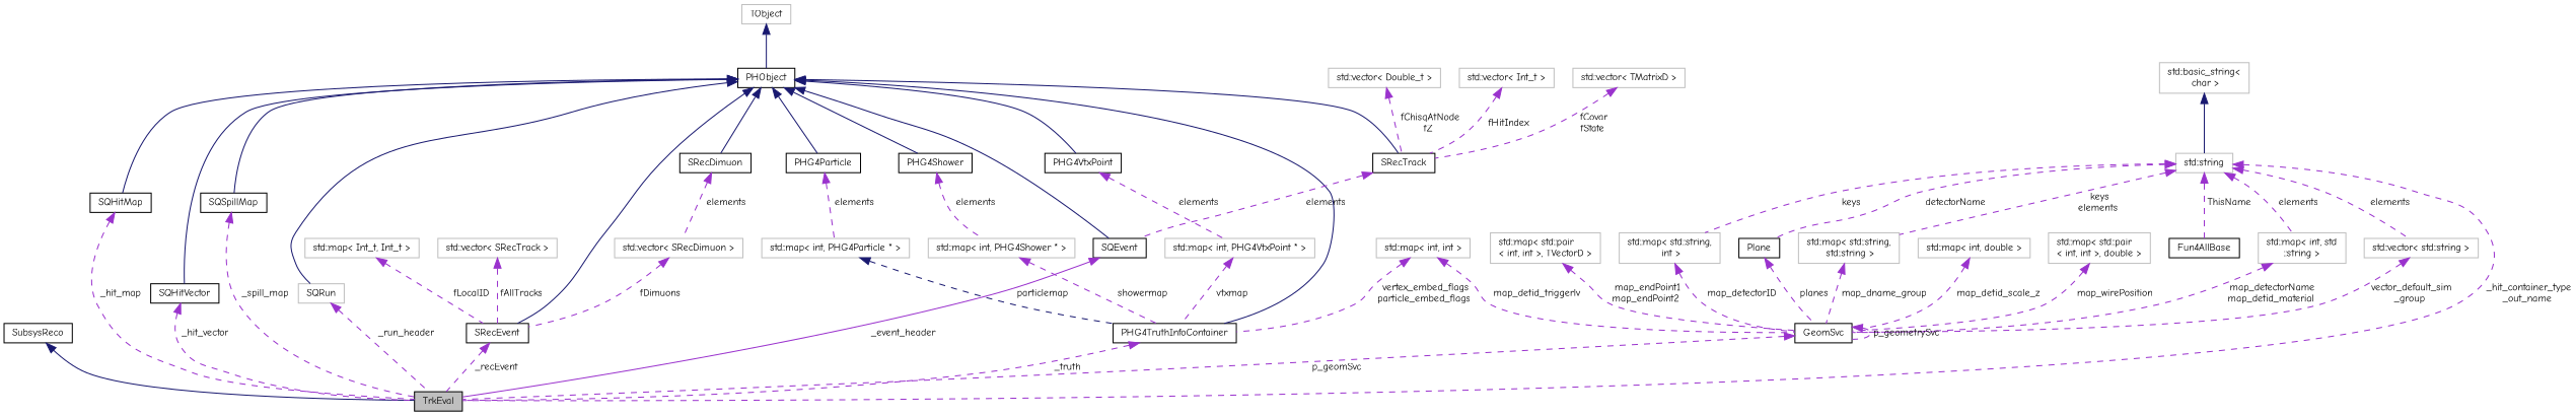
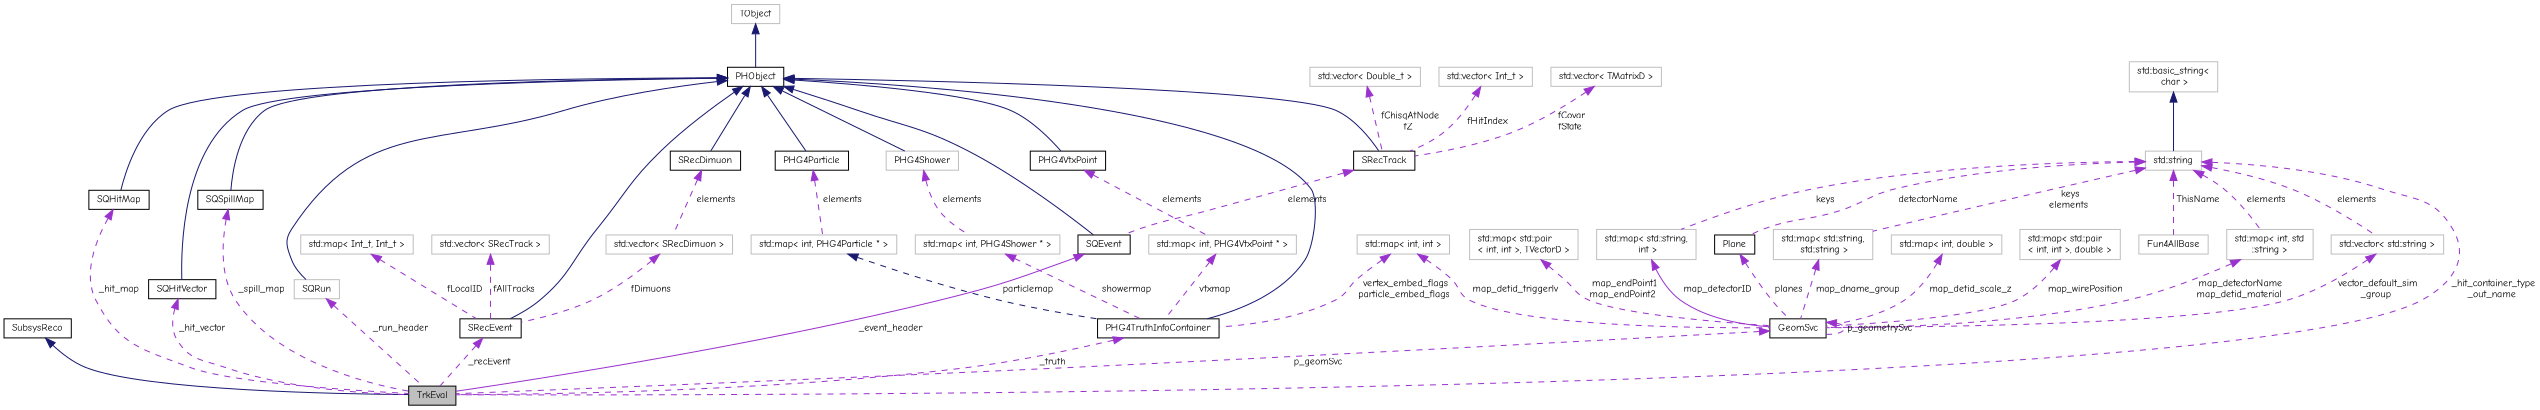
  digraph {
    fontname="Comic Neue"
    rankdir=TB
    node [color=grey75 fontname="Comic Neue" fontsize=10 shape=record]
    edge [color=darkorchid3 dir=back fontname="Comic Neue" fontsize=10 labelfontname=FreeSans labelfontsize=10 style=dashed]
    n1 [color=black fillcolor=grey75 fontcolor=black height=0.2 label=TrkEval style=filled width=0.4]
    n2 [color=black height=0.2 label=SubsysReco width=0.4]
-   n3 [color=black height=0.2 label=Fun4AllBase width=0.4]
+   n3 [height=0.2 label=Fun4AllBase width=0.4]
    n4 [height=0.2 label="std::string" width=0.4]
    n5 [height=0.2 label="std::map\< std::string,\l int \>" width=0.4]
    n6 [color=black height=0.2 label=Plane width=0.4]
    n7 [height=0.2 label="std::map\< std::string,\l std::string \>" width=0.4]
    n8 [height=0.2 label="std::map\< int, std\l::string \>" width=0.4]
    n9 [height=0.2 label="std::vector\< std::string \>" width=0.4]
    n10 [color=black height=0.2 label=GeomSvc width=0.4]
    n11 [height=0.2 label="std::basic_string\<\l char \>" width=0.4]
    n12 [color=black height=0.2 label=SRecEvent width=0.4]
    n13 [color=black height=0.2 label=PHObject width=0.4]
    n14 [color=black height=0.2 label=SRecTrack width=0.4]
    n15 [color=black height=0.2 label=SRecDimuon width=0.4]
    n16 [color=black height=0.2 label=SQEvent width=0.4]
    n17 [color=black height=0.2 label=SQHitMap width=0.4]
    n18 [color=black height=0.2 label=SQHitVector width=0.4]
    n19 [color=black height=0.2 label=SQSpillMap width=0.4]
    n20 [height=0.2 label=SQRun width=0.4]
    n21 [color=black height=0.2 label=PHG4TruthInfoContainer width=0.4]
    n22 [color=black height=0.2 label=PHG4Particle width=0.4]
-   n23 [color=black height=0.2 label=PHG4Shower width=0.4]
+   n23 [height=0.2 label=PHG4Shower width=0.4]
    n24 [color=black height=0.2 label=PHG4VtxPoint width=0.4]
    n25 [height=0.2 label="std::vector\< SRecDimuon \>" width=0.4]
    n26 [height=0.2 label="std::map\< int, PHG4Particle * \>" width=0.4]
    n27 [height=0.2 label="std::map\< int, PHG4Shower * \>" width=0.4]
    n28 [height=0.2 label="std::map\< int, PHG4VtxPoint * \>" width=0.4]
    n29 [height=0.2 label=TObject width=0.4]
    n30 [height=0.2 label="std::vector\< SRecTrack \>" width=0.4]
    n31 [height=0.2 label="std::vector\< Double_t \>" width=0.4]
    n32 [height=0.2 label="std::vector\< Int_t \>" width=0.4]
    n33 [height=0.2 label="std::vector\< TMatrixD \>" width=0.4]
    n34 [height=0.2 label="std::map\< Int_t, Int_t \>" width=0.4]
    n35 [height=0.2 label="std::map\< std::pair\l\< int, int \>, TVectorD \>" width=0.4]
    n36 [height=0.2 label="std::map\< int, int \>" width=0.4]
    n37 [height=0.2 label="std::map\< int, double \>" width=0.4]
    n38 [height=0.2 label="std::map\< std::pair\l\< int, int \>, double \>" width=0.4]
    n2 -> n1 [color=midnightblue style=solid]
    n4 -> n1 [label=" _hit_container_type\n_out_name"]
    n4 -> n3 [label=" ThisName"]
    n4 -> n5 [label=" keys"]
    n4 -> n6 [label=" detectorName"]
    n4 -> n7 [label=" keys\nelements"]
    n4 -> n8 [label=" elements"]
    n4 -> n9 [label=" elements"]
-   n5 -> n10 [label=" map_detectorID"]
+   n5 -> n10 [label=" map_detectorID" style=solid]
    n6 -> n10 [label=" planes"]
    n7 -> n10 [label=" map_dname_group"]
    n8 -> n10 [label=" map_detectorName\nmap_detid_material"]
    n9 -> n10 [label=" vector_default_sim\l_group"]
    n10 -> n1 [label=" p_geomSvc"]
    n10 -> n10 [label=" p_geometrySvc"]
    n11 -> n4 [color=midnightblue style=solid]
    n12 -> n1 [label=" _recEvent"]
    n13 -> n12 [color=midnightblue style=solid]
    n13 -> n14 [color=midnightblue style=solid]
    n13 -> n15 [color=midnightblue style=solid]
    n13 -> n16 [color=midnightblue style=solid]
    n13 -> n17 [color=midnightblue style=solid]
    n13 -> n18 [color=midnightblue style=solid]
    n13 -> n19 [color=midnightblue style=solid]
    n13 -> n20 [color=midnightblue style=solid]
    n13 -> n21 [color=midnightblue style=solid]
    n13 -> n22 [color=midnightblue style=solid]
    n13 -> n23 [color=midnightblue style=solid]
    n13 -> n24 [color=midnightblue style=solid]
    n14 -> n16 [label=" elements"]
    n15 -> n25 [label=" elements"]
    n16 -> n1 [label=" _event_header" style=solid]
    n17 -> n1 [label=" _hit_map"]
    n18 -> n1 [label=" _hit_vector"]
    n19 -> n1 [label=" _spill_map"]
    n20 -> n1 [label=" _run_header"]
    n21 -> n1 [label=" _truth"]
    n22 -> n26 [label=" elements"]
    n23 -> n27 [label=" elements"]
    n24 -> n28 [label=" elements"]
    n25 -> n12 [label=" fDimuons"]
    n26 -> n21 [color=midnightblue label=" particlemap"]
    n27 -> n21 [label=" showermap"]
    n28 -> n21 [label=" vtxmap"]
    n29 -> n13 [color=midnightblue style=solid]
    n30 -> n12 [label=" fAllTracks"]
    n31 -> n14 [label=" fChisqAtNode\nfZ"]
    n32 -> n14 [label=" fHitIndex"]
    n33 -> n14 [label=" fCovar\nfState"]
    n34 -> n12 [label=" fLocalID"]
    n35 -> n10 [label=" map_endPoint1\nmap_endPoint2"]
    n36 -> n10 [label=" map_detid_triggerlv"]
    n36 -> n21 [label=" vertex_embed_flags\nparticle_embed_flags"]
    n37 -> n10 [label=" map_detid_scale_z"]
    n38 -> n10 [label=" map_wirePosition"]
  }
